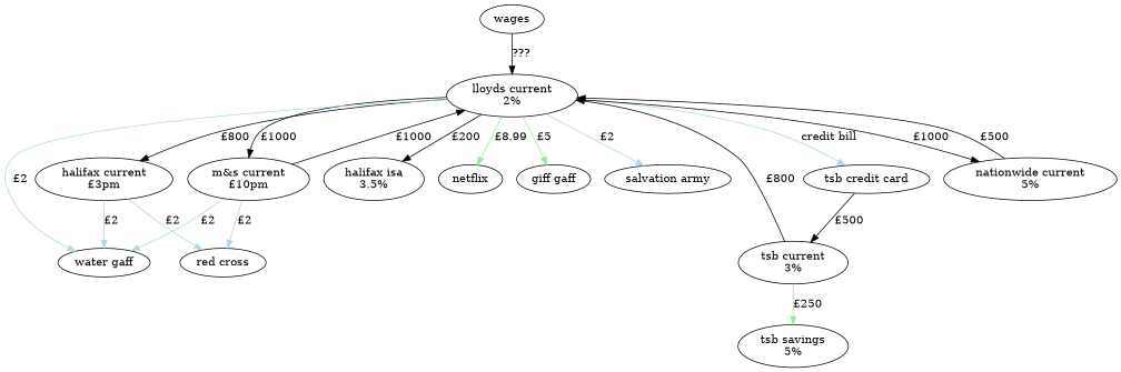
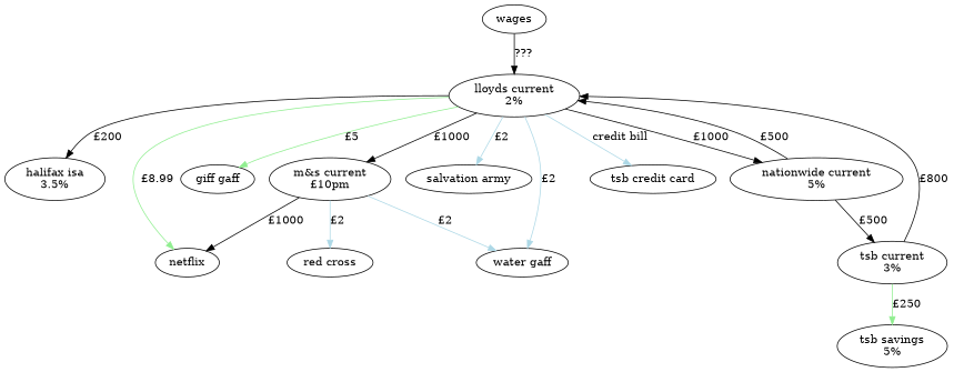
  digraph {
    fontname="DejaVu Serif"
    node [fontname="DejaVu Serif"]
    edge [fontname="DejaVu Serif"]
    wages [width=1]
    n2 [label="lloyds current\n2%"]
-   n3 [label="halifax current\n£3pm"]
    n4 [label="halifax isa\n3.5%"]
    netflix
    n6 [label="giff gaff"]
    n7 [label="m&s current\n£10pm"]
    n8 [label="salvation army"]
    n9 [label="water gaff"]
    n10 [label="tsb credit card"]
    n11 [label="nationwide current\n5%"]
    n12 [label="red cross"]
    n13 [label="tsb current\n3%"]
    n14 [label="tsb savings\n5%"]
    wages -> n2 [label="???"]
-   n2 -> n3 [label="£800"]
    n2 -> n4 [label="£200"]
    n2 -> netflix [color=lightgreen label="£8.99"]
    n2 -> n6 [color=lightgreen label="£5"]
    n2 -> n7 [label="£1000"]
    n2 -> n8 [color=lightblue label="£2"]
    n2 -> n9 [color=lightblue label="£2"]
    n2 -> n10 [color=lightblue label="credit bill"]
    n2 -> n11 [label="£1000"]
-   n3 -> n9 [color=lightblue label="£2"]
-   n3 -> n12 [color=lightblue label="£2"]
-   n7 -> n2 [label="£1000"]
+   n7 -> netflix [label="£1000"]
    n7 -> n9 [color=lightblue label="£2"]
    n7 -> n12 [color=lightblue label="£2"]
    n11 -> n2 [label="£500"]
-   n10 -> n13 [label="£500"]
+   n11 -> n13 [label="£500"]
    n13 -> n2 [label="£800"]
    n13 -> n14 [color=lightgreen label="£250"]
  }
